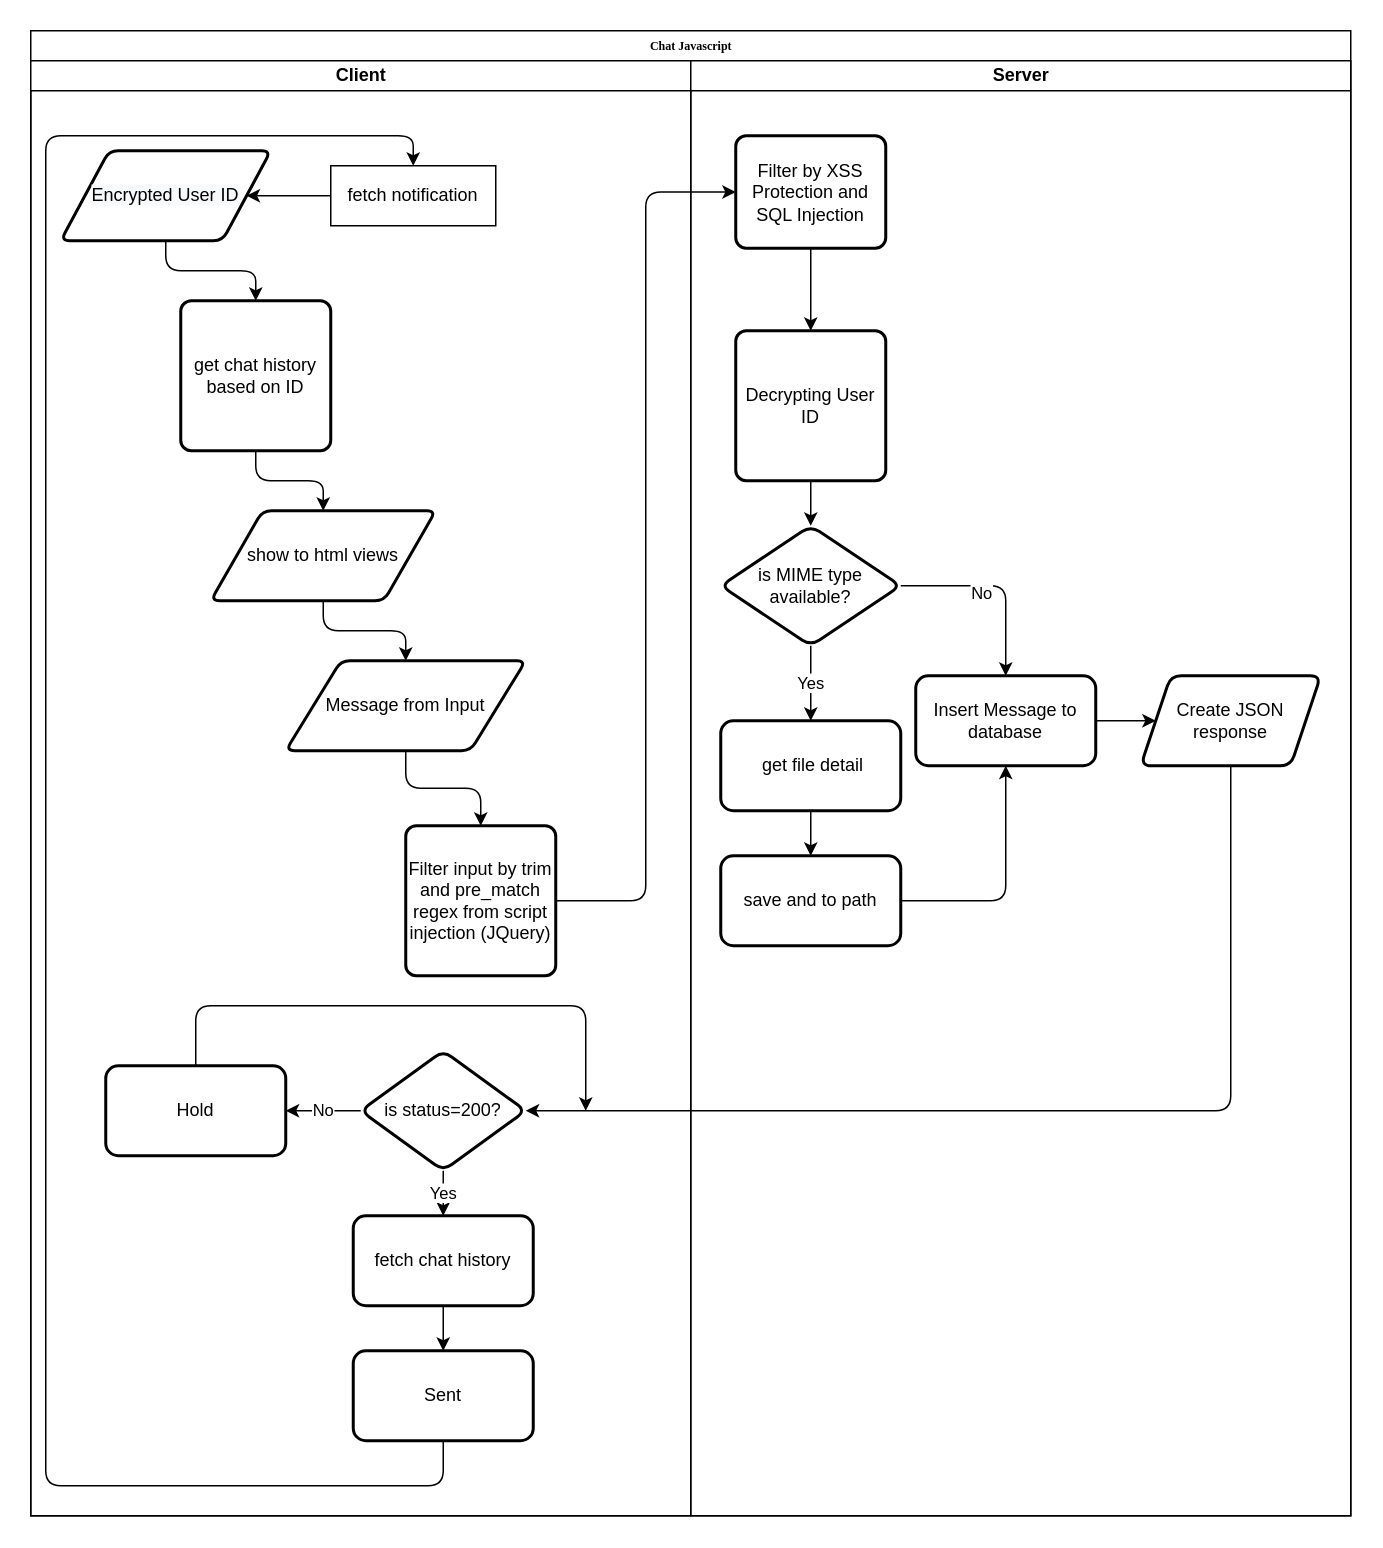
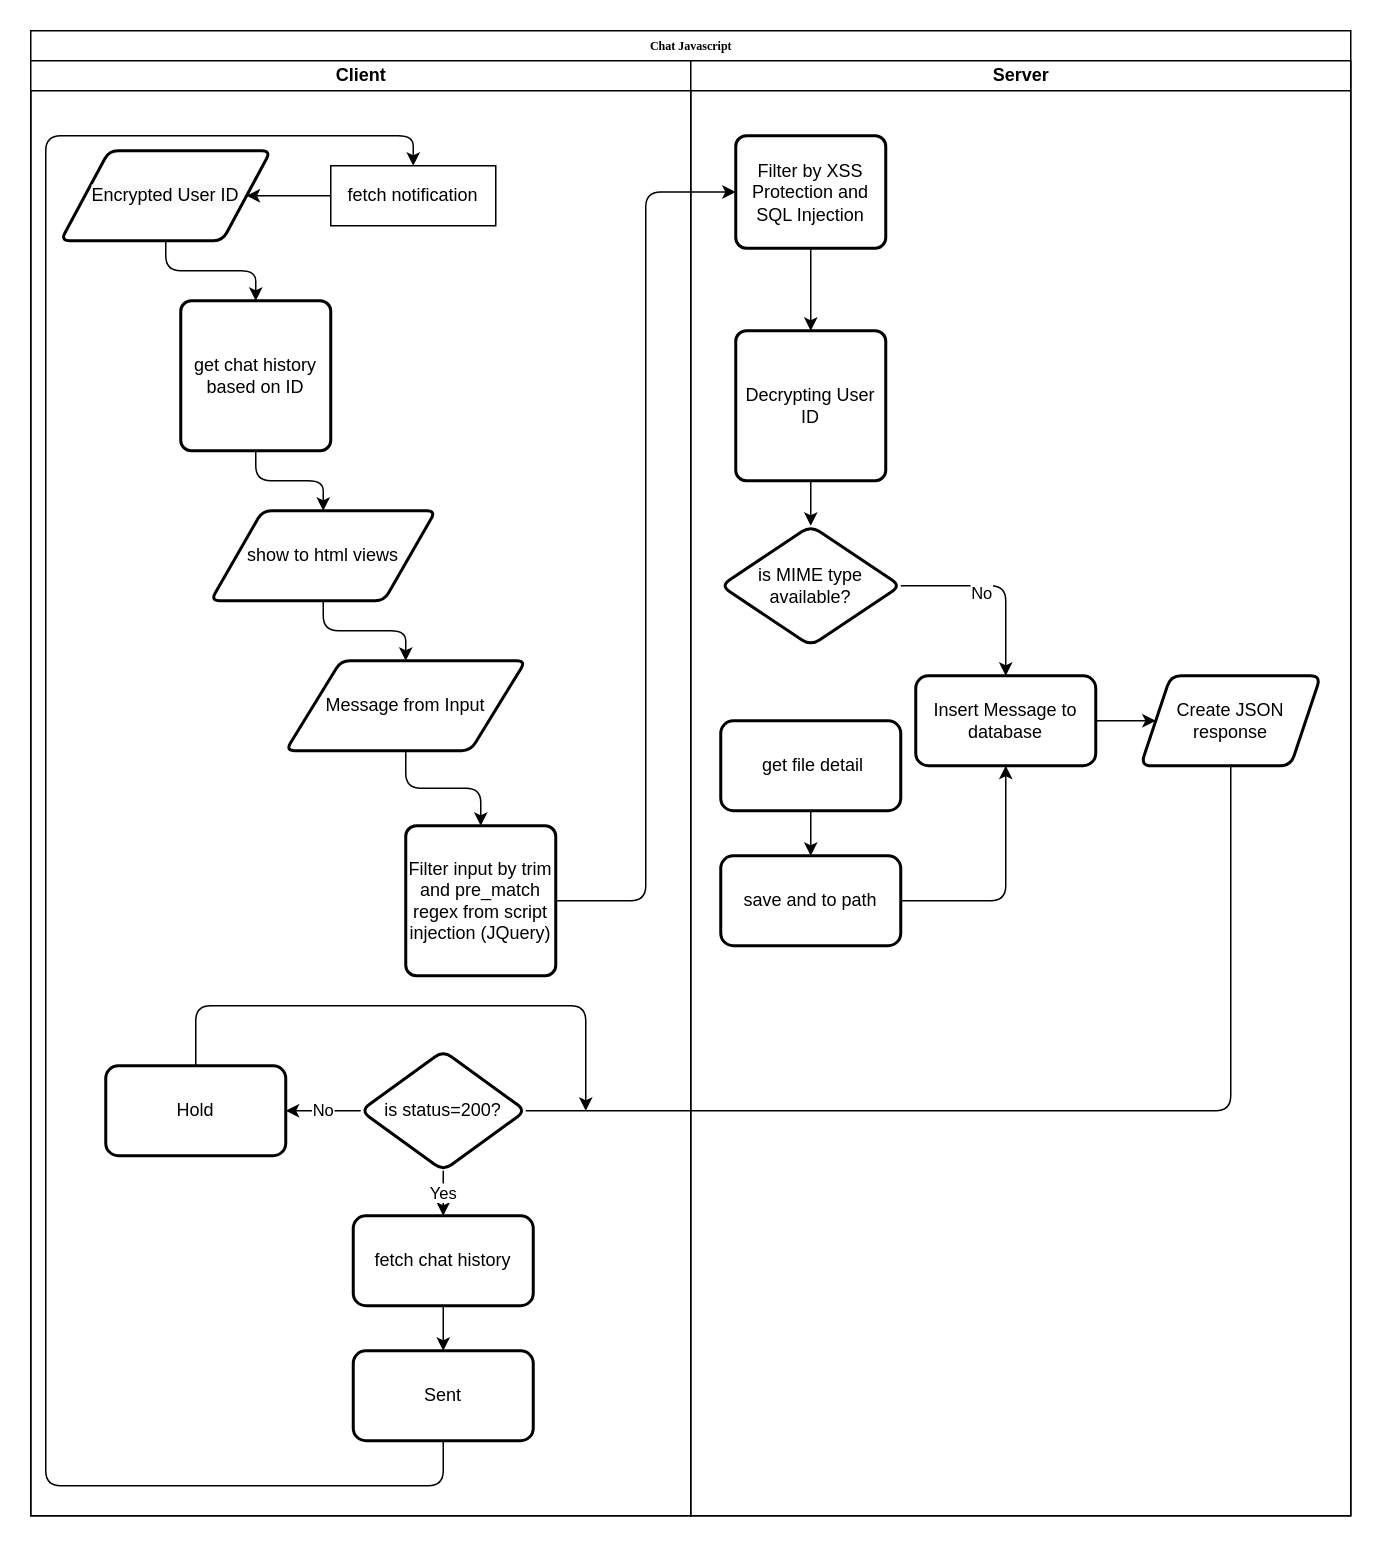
  <mxCell id="0" />
  <mxCell id="1" parent="0" />
  <mxCell id="2" value="Chat Javascript" style="swimlane;html=1;childLayout=stackLayout;startSize=20;rounded=0;shadow=0;labelBackgroundColor=none;strokeWidth=1;fontFamily=Verdana;fontSize=8;align=center;" parent="1" vertex="1"><mxGeometry x="20" y="20" width="880" height="990" as="geometry" /></mxCell>
  <mxCell id="3" style="edgeStyle=orthogonalEdgeStyle;rounded=1;orthogonalLoop=1;jettySize=auto;html=1;entryX=0;entryY=0.5;entryDx=0;entryDy=0;" parent="2" source="20" target="28" edge="1"><mxGeometry relative="1" as="geometry" /></mxCell>
  <mxCell id="4" value="Client" style="swimlane;html=1;startSize=20;" parent="2" vertex="1"><mxGeometry y="20" width="440" height="970" as="geometry" /></mxCell>
  <mxCell id="5" style="edgeStyle=orthogonalEdgeStyle;rounded=1;orthogonalLoop=1;jettySize=auto;html=1;entryX=0.5;entryY=0;entryDx=0;entryDy=0;exitX=0.5;exitY=1;exitDx=0;exitDy=0;" parent="4" source="9" target="11" edge="1"><mxGeometry relative="1" as="geometry"><mxPoint x="115" y="120" as="sourcePoint" /></mxGeometry></mxCell>
  <mxCell id="6" style="edgeStyle=orthogonalEdgeStyle;rounded=1;orthogonalLoop=1;jettySize=auto;html=1;entryX=0.5;entryY=0;entryDx=0;entryDy=0;" parent="4" source="11" target="12" edge="1"><mxGeometry relative="1" as="geometry" /></mxCell>
  <mxCell id="7" style="edgeStyle=orthogonalEdgeStyle;rounded=1;orthogonalLoop=1;jettySize=auto;html=1;entryX=0.5;entryY=0;entryDx=0;entryDy=0;" parent="4" source="12" target="14" edge="1"><mxGeometry relative="1" as="geometry" /></mxCell>
  <mxCell id="8" style="edgeStyle=orthogonalEdgeStyle;rounded=1;orthogonalLoop=1;jettySize=auto;html=1;entryX=0.5;entryY=0;entryDx=0;entryDy=0;" parent="4" source="14" target="20" edge="1"><mxGeometry relative="1" as="geometry" /></mxCell>
  <mxCell id="9" value="&lt;meta charset=&quot;utf-8&quot;&gt;&lt;span style=&quot;color: rgb(0, 0, 0); font-family: helvetica; font-size: 12px; font-style: normal; font-weight: 400; letter-spacing: normal; text-align: center; text-indent: 0px; text-transform: none; word-spacing: 0px; background-color: rgb(248, 249, 250); display: inline; float: none;&quot;&gt;Encrypted User ID&lt;/span&gt;" style="shape=parallelogram;html=1;strokeWidth=2;perimeter=parallelogramPerimeter;whiteSpace=wrap;rounded=1;arcSize=12;size=0.23;" parent="4" vertex="1"><mxGeometry x="20" y="60" width="140" height="60" as="geometry" /></mxCell>
  <mxCell id="10" value="Hold" style="whiteSpace=wrap;html=1;rounded=1;strokeWidth=2;arcSize=14;" parent="4" vertex="1"><mxGeometry x="50" y="670" width="120" height="60" as="geometry" /></mxCell>
  <mxCell id="11" value="get chat history&lt;br&gt;based on ID" style="rounded=1;whiteSpace=wrap;html=1;absoluteArcSize=1;arcSize=14;strokeWidth=2;" parent="4" vertex="1"><mxGeometry x="100" y="160" width="100" height="100" as="geometry" /></mxCell>
  <mxCell id="12" value="show to html views" style="shape=parallelogram;html=1;strokeWidth=2;perimeter=parallelogramPerimeter;whiteSpace=wrap;rounded=1;arcSize=12;size=0.23;" parent="4" vertex="1"><mxGeometry x="120" y="300" width="150" height="60" as="geometry" /></mxCell>
  <mxCell id="13" value="fetch notification" style="whiteSpace=wrap;html=1;" parent="4" vertex="1"><mxGeometry x="200" y="70" width="110" height="40" as="geometry" /></mxCell>
  <mxCell id="14" value="Message from Input" style="shape=parallelogram;html=1;strokeWidth=2;perimeter=parallelogramPerimeter;whiteSpace=wrap;rounded=1;arcSize=12;size=0.23;" parent="4" vertex="1"><mxGeometry x="170" y="400" width="160" height="60" as="geometry" /></mxCell>
  <mxCell id="15" style="edgeStyle=orthogonalEdgeStyle;rounded=0;orthogonalLoop=1;jettySize=auto;html=1;entryX=1;entryY=0.5;entryDx=0;entryDy=0;" parent="4" source="13" target="9" edge="1"><mxGeometry relative="1" as="geometry" /></mxCell>
  <mxCell id="16" value="is status=200?" style="rhombus;whiteSpace=wrap;html=1;rounded=1;strokeWidth=2;arcSize=14;" parent="4" vertex="1"><mxGeometry x="220" y="660" width="110" height="80" as="geometry" /></mxCell>
  <mxCell id="17" value="fetch chat history" style="whiteSpace=wrap;html=1;rounded=1;strokeWidth=2;arcSize=14;" parent="4" vertex="1"><mxGeometry x="215" y="770" width="120" height="60" as="geometry" /></mxCell>
  <mxCell id="18" value="Sent" style="whiteSpace=wrap;html=1;rounded=1;strokeWidth=2;arcSize=14;" parent="4" vertex="1"><mxGeometry x="215" y="860" width="120" height="60" as="geometry" /></mxCell>
  <mxCell id="19" style="edgeStyle=orthogonalEdgeStyle;rounded=1;orthogonalLoop=1;jettySize=auto;html=1;entryX=0.5;entryY=0;entryDx=0;entryDy=0;exitX=0.5;exitY=1;exitDx=0;exitDy=0;" parent="4" source="18" target="13" edge="1"><mxGeometry relative="1" as="geometry"><mxPoint x="215" y="970" as="sourcePoint" /><Array as="points"><mxPoint x="275" y="950" /><mxPoint x="10" y="950" /><mxPoint x="10" y="50" /><mxPoint x="255" y="50" /></Array></mxGeometry></mxCell>
  <mxCell id="20" value="Filter input by trim and pre_match regex from script injection (JQuery)" style="rounded=1;whiteSpace=wrap;html=1;absoluteArcSize=1;arcSize=14;strokeWidth=2;" parent="4" vertex="1"><mxGeometry x="250" y="510" width="100" height="100" as="geometry" /></mxCell>
  <mxCell id="21" value="No" style="edgeStyle=orthogonalEdgeStyle;rounded=0;orthogonalLoop=1;jettySize=auto;html=1;" parent="4" source="16" target="10" edge="1"><mxGeometry relative="1" as="geometry" /></mxCell>
  <mxCell id="22" value="Yes" style="edgeStyle=orthogonalEdgeStyle;rounded=1;orthogonalLoop=1;jettySize=auto;html=1;" parent="4" source="16" target="17" edge="1"><mxGeometry relative="1" as="geometry" /></mxCell>
  <mxCell id="23" value="" style="edgeStyle=orthogonalEdgeStyle;rounded=1;orthogonalLoop=1;jettySize=auto;html=1;" parent="4" source="17" target="18" edge="1"><mxGeometry relative="1" as="geometry" /></mxCell>
  <mxCell id="24" value="Server" style="swimlane;html=1;startSize=20;" parent="2" vertex="1"><mxGeometry x="440" y="20" width="440" height="970" as="geometry" /></mxCell>
  <mxCell id="25" value="save and to path" style="whiteSpace=wrap;html=1;rounded=1;strokeWidth=2;arcSize=14;" parent="24" vertex="1"><mxGeometry x="20" y="530" width="120" height="60" as="geometry" /></mxCell>
  <mxCell id="26" value="is MIME type available?" style="rhombus;whiteSpace=wrap;html=1;rounded=1;strokeWidth=2;arcSize=14;" parent="24" vertex="1"><mxGeometry x="20" y="310" width="120" height="80" as="geometry" /></mxCell>
  <mxCell id="27" value="Decrypting User ID" style="rounded=1;whiteSpace=wrap;html=1;absoluteArcSize=1;arcSize=14;strokeWidth=2;" parent="24" vertex="1"><mxGeometry x="30" y="180" width="100" height="100" as="geometry" /></mxCell>
  <mxCell id="28" value="Filter by XSS Protection and SQL Injection" style="rounded=1;whiteSpace=wrap;html=1;absoluteArcSize=1;arcSize=14;strokeWidth=2;" parent="24" vertex="1"><mxGeometry x="30" y="50" width="100" height="75" as="geometry" /></mxCell>
  <mxCell id="29" style="edgeStyle=orthogonalEdgeStyle;rounded=0;orthogonalLoop=1;jettySize=auto;html=1;entryX=0.5;entryY=0;entryDx=0;entryDy=0;" parent="24" source="28" target="27" edge="1"><mxGeometry relative="1" as="geometry" /></mxCell>
  <mxCell id="30" value="" style="edgeStyle=orthogonalEdgeStyle;rounded=0;orthogonalLoop=1;jettySize=auto;html=1;" parent="24" source="27" target="26" edge="1"><mxGeometry relative="1" as="geometry" /></mxCell>
- <mxCell id="31" value="Yes" style="edgeStyle=orthogonalEdgeStyle;rounded=0;orthogonalLoop=1;jettySize=auto;html=1;" parent="24" source="26" target="33" edge="1"><mxGeometry relative="1" as="geometry" /></mxCell>
  <mxCell id="32" value="" style="edgeStyle=orthogonalEdgeStyle;rounded=0;orthogonalLoop=1;jettySize=auto;html=1;" parent="24" source="33" target="25" edge="1"><mxGeometry relative="1" as="geometry" /></mxCell>
  <mxCell id="33" value="&amp;nbsp;get file detail" style="whiteSpace=wrap;html=1;rounded=1;strokeWidth=2;arcSize=14;" parent="24" vertex="1"><mxGeometry x="20" y="440" width="120" height="60" as="geometry" /></mxCell>
  <mxCell id="34" value="" style="edgeStyle=orthogonalEdgeStyle;rounded=1;orthogonalLoop=1;jettySize=auto;html=1;" parent="24" source="26" target="37" edge="1"><mxGeometry relative="1" as="geometry" /></mxCell>
  <mxCell id="35" value="No" style="edgeLabel;html=1;align=center;verticalAlign=middle;resizable=0;points=[];" parent="34" vertex="1" connectable="0"><mxGeometry x="-0.182" y="-4" relative="1" as="geometry"><mxPoint as="offset" /></mxGeometry></mxCell>
  <mxCell id="36" style="edgeStyle=orthogonalEdgeStyle;rounded=1;orthogonalLoop=1;jettySize=auto;html=1;entryX=0.5;entryY=1;entryDx=0;entryDy=0;" parent="24" source="25" target="37" edge="1"><mxGeometry relative="1" as="geometry" /></mxCell>
  <mxCell id="37" value="Insert Message to database" style="whiteSpace=wrap;html=1;rounded=1;strokeWidth=2;arcSize=14;" parent="24" vertex="1"><mxGeometry x="150" y="410" width="120" height="60" as="geometry" /></mxCell>
  <mxCell id="38" value="" style="edgeStyle=orthogonalEdgeStyle;rounded=0;orthogonalLoop=1;jettySize=auto;html=1;" parent="24" source="37" target="39" edge="1"><mxGeometry relative="1" as="geometry" /></mxCell>
  <mxCell id="39" value="Create JSON response" style="shape=parallelogram;perimeter=parallelogramPerimeter;whiteSpace=wrap;html=1;fixedSize=1;rounded=1;strokeWidth=2;arcSize=14;" parent="24" vertex="1"><mxGeometry x="300" y="410" width="120" height="60" as="geometry" /></mxCell>
- <mxCell id="40" value="" style="edgeStyle=orthogonalEdgeStyle;rounded=1;orthogonalLoop=1;jettySize=auto;html=1;entryX=1;entryY=0.5;entryDx=0;entryDy=0;" parent="2" source="39" target="16" edge="1"><mxGeometry relative="1" as="geometry"><Array as="points"><mxPoint x="800" y="720" /></Array></mxGeometry></mxCell>
+ <mxCell id="40" value="" style="edgeStyle=orthogonalEdgeStyle;rounded=1;orthogonalLoop=1;jettySize=auto;html=1;entryX=1;entryY=0.5;entryDx=0;entryDy=0;endArrow=none;" parent="2" source="39" target="16" edge="1"><mxGeometry relative="1" as="geometry"><Array as="points"><mxPoint x="800" y="720" /></Array></mxGeometry></mxCell>
  <mxCell id="41" style="edgeStyle=orthogonalEdgeStyle;rounded=1;orthogonalLoop=1;jettySize=auto;html=1;exitX=0.5;exitY=0;exitDx=0;exitDy=0;" parent="1" source="10" edge="1"><mxGeometry relative="1" as="geometry"><mxPoint x="390" y="740" as="targetPoint" /><Array as="points"><mxPoint x="130" y="670" /><mxPoint x="390" y="670" /></Array></mxGeometry></mxCell>
